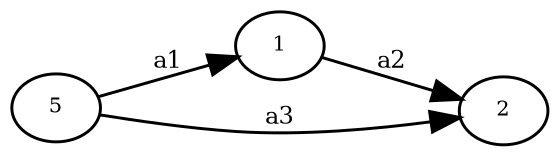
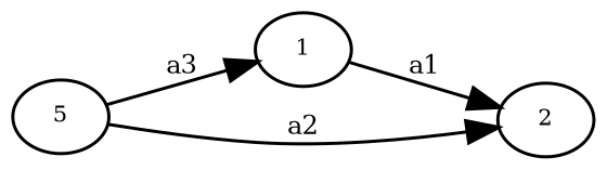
  digraph {
    rankdir=LR
    node [fontsize=7]
    edge [fontsize=8]
    n1 [height=.01 label=1 width=.01]
    n2 [height=.01 label=2 width=.01]
    n3 [height=.01 label=5 width=.01]
-   n1 -> n2 [label=a2]
-   n3 -> n1 [label=a1]
-   n3 -> n2 [label=a3]
+   n1 -> n2 [label=a1]
+   n3 -> n1 [label=a3]
+   n3 -> n2 [label=a2]
  }
